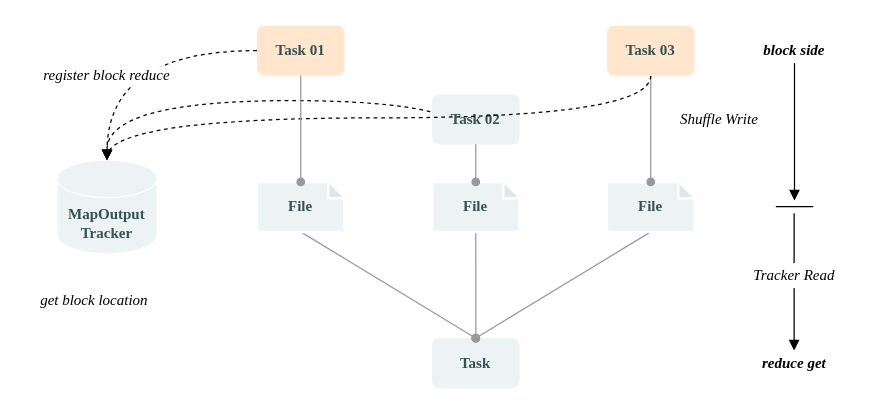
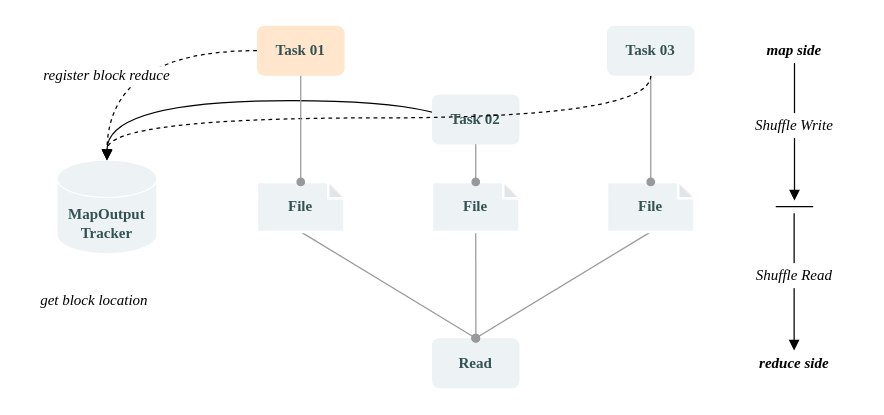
  <mxCell id="0" />
  <mxCell id="1" parent="0" />
  <mxCell id="2" value="&lt;b style=&quot;color: rgb(52 , 82 , 83) ; font-family: &amp;#34;tahoma&amp;#34;&quot;&gt;MapOutput&lt;br&gt;Tracker&lt;/b&gt;" style="shape=cylinder3;whiteSpace=wrap;html=1;boundedLbl=1;backgroundOutline=1;size=15;fontFamily=Verdana;fontColor=#FFFFFF;strokeColor=#FFFFFF;fillColor=#EDF2F4;" vertex="1" parent="1"><mxGeometry x="45" y="127.5" width="80" height="75" as="geometry" /></mxCell>
- <mxCell id="3" value="&lt;span style=&quot;color: rgb(52 , 82 , 83) ; font-family: &amp;#34;tahoma&amp;#34; ; font-weight: 700&quot;&gt;Task&lt;/span&gt;" style="rounded=1;whiteSpace=wrap;html=1;dashed=1;fontFamily=Verdana;fontColor=#FFFFFF;strokeColor=none;fillColor=#EDF2F4;" vertex="1" parent="1"><mxGeometry x="345" y="270" width="70" height="40" as="geometry" /></mxCell>
+ <mxCell id="3" value="&lt;span style=&quot;color: rgb(52 , 82 , 83) ; font-family: &amp;#34;tahoma&amp;#34; ; font-weight: 700&quot;&gt;Read&lt;/span&gt;" style="rounded=1;whiteSpace=wrap;html=1;dashed=1;fontFamily=Verdana;fontColor=#FFFFFF;strokeColor=none;fillColor=#EDF2F4;" vertex="1" parent="1"><mxGeometry x="345" y="270" width="70" height="40" as="geometry" /></mxCell>
  <mxCell id="4" style="edgeStyle=none;rounded=0;orthogonalLoop=1;jettySize=auto;html=1;exitX=0.5;exitY=1;exitDx=0;exitDy=0;exitPerimeter=0;entryX=0.5;entryY=0;entryDx=0;entryDy=0;fontFamily=Tahoma;fontColor=#FFFFFF;endArrow=oval;endFill=1;strokeColor=#999999;" edge="1" parent="1" source="5" target="3"><mxGeometry relative="1" as="geometry" /></mxCell>
  <mxCell id="5" value="&lt;b&gt;&lt;font color=&quot;#345253&quot;&gt;File&lt;/font&gt;&lt;/b&gt;" style="shape=note;whiteSpace=wrap;html=1;backgroundOutline=1;darkOpacity=0.05;fontFamily=Tahoma;fontColor=#FFFFFF;strokeColor=#FFFFFF;strokeWidth=2;fillColor=#EDF2F4;size=13;" vertex="1" parent="1"><mxGeometry x="205" y="145" width="70" height="40" as="geometry" /></mxCell>
  <mxCell id="6" style="edgeStyle=none;rounded=0;orthogonalLoop=1;jettySize=auto;html=1;exitX=0.5;exitY=1;exitDx=0;exitDy=0;exitPerimeter=0;fontFamily=Tahoma;fontColor=#FFFFFF;endArrow=oval;endFill=1;strokeColor=#999999;" edge="1" parent="1" source="7"><mxGeometry relative="1" as="geometry"><mxPoint x="380.103" y="270" as="targetPoint" /></mxGeometry></mxCell>
  <mxCell id="7" value="&lt;b&gt;&lt;font color=&quot;#345253&quot;&gt;File&lt;/font&gt;&lt;/b&gt;" style="shape=note;whiteSpace=wrap;html=1;backgroundOutline=1;darkOpacity=0.05;fontFamily=Tahoma;fontColor=#FFFFFF;strokeColor=#FFFFFF;strokeWidth=2;fillColor=#EDF2F4;size=13;" vertex="1" parent="1"><mxGeometry x="345" y="145" width="70" height="40" as="geometry" /></mxCell>
  <mxCell id="8" style="edgeStyle=none;rounded=0;orthogonalLoop=1;jettySize=auto;html=1;exitX=0.5;exitY=1;exitDx=0;exitDy=0;exitPerimeter=0;entryX=0.5;entryY=0;entryDx=0;entryDy=0;fontFamily=Tahoma;fontColor=#FFFFFF;endArrow=oval;endFill=1;strokeColor=#999999;" edge="1" parent="1" source="9" target="3"><mxGeometry relative="1" as="geometry" /></mxCell>
  <mxCell id="9" value="&lt;b&gt;&lt;font color=&quot;#345253&quot;&gt;File&lt;/font&gt;&lt;/b&gt;" style="shape=note;whiteSpace=wrap;html=1;backgroundOutline=1;darkOpacity=0.05;fontFamily=Tahoma;fontColor=#FFFFFF;strokeColor=#FFFFFF;strokeWidth=2;fillColor=#EDF2F4;size=13;" vertex="1" parent="1"><mxGeometry x="485" y="145" width="70" height="40" as="geometry" /></mxCell>
  <mxCell id="10" style="edgeStyle=orthogonalEdgeStyle;curved=1;rounded=0;orthogonalLoop=1;jettySize=auto;html=1;dashed=1;fontFamily=Tahoma;fontColor=#FFFFFF;endArrow=block;endFill=1;strokeColor=#000000;" edge="1" parent="1" source="11"><mxGeometry relative="1" as="geometry"><mxPoint x="85" y="128" as="targetPoint" /></mxGeometry></mxCell>
  <mxCell id="11" value="&lt;font color=&quot;#345253&quot;&gt;Task 01&lt;/font&gt;" style="rounded=1;whiteSpace=wrap;html=1;dashed=1;fontFamily=Tahoma;fontColor=#FFFFFF;strokeColor=none;fillColor=#ffe6cc;fontStyle=1;" vertex="1" parent="1"><mxGeometry x="205" y="20" width="70" height="40" as="geometry" /></mxCell>
  <mxCell id="12" style="edgeStyle=none;rounded=0;orthogonalLoop=1;jettySize=auto;html=1;entryX=0.5;entryY=0;entryDx=0;entryDy=0;entryPerimeter=0;fontFamily=Tahoma;fontColor=#FFFFFF;endArrow=oval;endFill=1;strokeColor=#999999;" edge="1" parent="1" source="14" target="7"><mxGeometry relative="1" as="geometry" /></mxCell>
- <mxCell id="13" style="edgeStyle=orthogonalEdgeStyle;curved=1;rounded=0;orthogonalLoop=1;jettySize=auto;html=1;entryX=0.5;entryY=0;entryDx=0;entryDy=0;entryPerimeter=0;dashed=1;fontFamily=Tahoma;fontColor=#FFFFFF;endArrow=block;endFill=1;strokeColor=#000000;exitX=0.5;exitY=1;exitDx=0;exitDy=0;" edge="1" parent="1" source="14" target="2"><mxGeometry relative="1" as="geometry"><Array as="points"><mxPoint x="380" y="80" /><mxPoint x="85" y="80" /></Array></mxGeometry></mxCell>
+ <mxCell id="13" style="edgeStyle=orthogonalEdgeStyle;curved=1;rounded=0;orthogonalLoop=1;jettySize=auto;html=1;entryX=0.5;entryY=0;entryDx=0;entryDy=0;entryPerimeter=0;dashed=0;fontFamily=Tahoma;fontColor=#FFFFFF;endArrow=block;endFill=1;strokeColor=#000000;exitX=0.5;exitY=1;exitDx=0;exitDy=0;" edge="1" parent="1" source="14" target="2"><mxGeometry relative="1" as="geometry"><Array as="points"><mxPoint x="380" y="80" /><mxPoint x="85" y="80" /></Array></mxGeometry></mxCell>
  <mxCell id="14" value="&lt;span style=&quot;color: rgb(52 , 82 , 83) ; font-family: &amp;#34;tahoma&amp;#34; ; font-weight: 700&quot;&gt;Task 02&lt;/span&gt;" style="rounded=1;whiteSpace=wrap;html=1;dashed=1;fontFamily=Verdana;fontColor=#FFFFFF;strokeColor=none;fillColor=#EDF2F4;" vertex="1" parent="1"><mxGeometry x="345" y="75" width="70" height="40" as="geometry" /></mxCell>
  <mxCell id="15" style="edgeStyle=none;rounded=0;orthogonalLoop=1;jettySize=auto;html=1;entryX=0.5;entryY=0;entryDx=0;entryDy=0;entryPerimeter=0;fontFamily=Tahoma;fontColor=#FFFFFF;endArrow=oval;endFill=1;strokeColor=#999999;" edge="1" parent="1" source="17" target="9"><mxGeometry relative="1" as="geometry" /></mxCell>
- <mxCell id="16" style="edgeStyle=orthogonalEdgeStyle;curved=1;rounded=0;orthogonalLoop=1;jettySize=auto;html=1;exitX=0.5;exitY=1;exitDx=0;exitDy=0;entryX=0.5;entryY=0;entryDx=0;entryDy=0;entryPerimeter=0;dashed=1;fontFamily=Tahoma;fontColor=#FFFFFF;endArrow=open;endFill=1;strokeColor=#000000;" edge="1" parent="1" source="17" target="2"><mxGeometry relative="1" as="geometry" /></mxCell>
- <mxCell id="17" value="&lt;span style=&quot;color: rgb(52 , 82 , 83) ; font-family: &amp;#34;tahoma&amp;#34; ; font-weight: 700&quot;&gt;Task 03&lt;/span&gt;" style="rounded=1;whiteSpace=wrap;html=1;dashed=1;fontFamily=Verdana;fontColor=#FFFFFF;strokeColor=none;fillColor=#ffe6cc;" vertex="1" parent="1"><mxGeometry x="485" y="20" width="70" height="40" as="geometry" /></mxCell>
+ <mxCell id="16" style="edgeStyle=orthogonalEdgeStyle;curved=1;rounded=0;orthogonalLoop=1;jettySize=auto;html=1;exitX=0.5;exitY=1;exitDx=0;exitDy=0;entryX=0.5;entryY=0;entryDx=0;entryDy=0;entryPerimeter=0;dashed=1;fontFamily=Tahoma;fontColor=#FFFFFF;endArrow=block;endFill=1;strokeColor=#000000;" edge="1" parent="1" source="17" target="2"><mxGeometry relative="1" as="geometry" /></mxCell>
+ <mxCell id="17" value="&lt;span style=&quot;color: rgb(52 , 82 , 83) ; font-family: &amp;#34;tahoma&amp;#34; ; font-weight: 700&quot;&gt;Task 03&lt;/span&gt;" style="rounded=1;whiteSpace=wrap;html=1;dashed=1;fontFamily=Verdana;fontColor=#FFFFFF;strokeColor=none;fillColor=#EDF2F4;" vertex="1" parent="1"><mxGeometry x="485" y="20" width="70" height="40" as="geometry" /></mxCell>
  <mxCell id="18" style="edgeStyle=none;rounded=0;orthogonalLoop=1;jettySize=auto;html=1;fontFamily=Tahoma;fontColor=#FFFFFF;endArrow=oval;endFill=1;strokeColor=#999999;" edge="1" parent="1" source="11" target="5"><mxGeometry relative="1" as="geometry" /></mxCell>
  <mxCell id="19" style="edgeStyle=orthogonalEdgeStyle;curved=1;rounded=0;orthogonalLoop=1;jettySize=auto;html=1;fontFamily=Tahoma;fontColor=#FFFFFF;endArrow=block;endFill=1;strokeColor=#000000;" edge="1" parent="1" source="20"><mxGeometry relative="1" as="geometry"><mxPoint x="635" y="160" as="targetPoint" /></mxGeometry></mxCell>
- <mxCell id="20" value="&lt;font color=&quot;#000000&quot;&gt;&lt;b&gt;&lt;i&gt;block side&lt;/i&gt;&lt;/b&gt;&lt;/font&gt;" style="text;html=1;strokeColor=none;fillColor=none;align=center;verticalAlign=middle;whiteSpace=wrap;rounded=0;fontFamily=Tahoma;fontColor=#FFFFFF;" vertex="1" parent="1"><mxGeometry x="585" y="30" width="100" height="20" as="geometry" /></mxCell>
- <mxCell id="21" value="&lt;font color=&quot;#000000&quot;&gt;&lt;b&gt;&lt;i&gt;reduce get&lt;/i&gt;&lt;/b&gt;&lt;/font&gt;" style="text;html=1;strokeColor=none;fillColor=none;align=center;verticalAlign=middle;whiteSpace=wrap;rounded=0;fontFamily=Tahoma;fontColor=#FFFFFF;" vertex="1" parent="1"><mxGeometry x="585" y="280" width="100" height="20" as="geometry" /></mxCell>
- <mxCell id="22" value="&lt;font color=&quot;#000000&quot;&gt;&lt;span style=&quot;font-weight: normal&quot;&gt;Shuffle Write&lt;/span&gt;&lt;/font&gt;" style="text;html=1;strokeColor=none;align=center;verticalAlign=middle;whiteSpace=wrap;rounded=0;fontFamily=Tahoma;fontColor=#FFFFFF;fontStyle=3;fillColor=#ffffff;" vertex="1" parent="1"><mxGeometry x="525" y="85" width="100" height="20" as="geometry" /></mxCell>
+ <mxCell id="20" value="&lt;font color=&quot;#000000&quot;&gt;&lt;b&gt;&lt;i&gt;map side&lt;/i&gt;&lt;/b&gt;&lt;/font&gt;" style="text;html=1;strokeColor=none;fillColor=none;align=center;verticalAlign=middle;whiteSpace=wrap;rounded=0;fontFamily=Tahoma;fontColor=#FFFFFF;" vertex="1" parent="1"><mxGeometry x="585" y="30" width="100" height="20" as="geometry" /></mxCell>
+ <mxCell id="21" value="&lt;font color=&quot;#000000&quot;&gt;&lt;b&gt;&lt;i&gt;reduce side&lt;/i&gt;&lt;/b&gt;&lt;/font&gt;" style="text;html=1;strokeColor=none;fillColor=none;align=center;verticalAlign=middle;whiteSpace=wrap;rounded=0;fontFamily=Tahoma;fontColor=#FFFFFF;" vertex="1" parent="1"><mxGeometry x="585" y="280" width="100" height="20" as="geometry" /></mxCell>
+ <mxCell id="22" value="&lt;font color=&quot;#000000&quot;&gt;&lt;span style=&quot;font-weight: normal&quot;&gt;Shuffle Write&lt;/span&gt;&lt;/font&gt;" style="text;html=1;strokeColor=none;align=center;verticalAlign=middle;whiteSpace=wrap;rounded=0;fontFamily=Tahoma;fontColor=#FFFFFF;fontStyle=3;fillColor=#ffffff;" vertex="1" parent="1"><mxGeometry x="585" y="90" width="100" height="20" as="geometry" /></mxCell>
  <mxCell id="23" value="&lt;font color=&quot;#000000&quot;&gt;get block location&lt;/font&gt;" style="text;html=1;strokeColor=none;fillColor=none;align=center;verticalAlign=middle;whiteSpace=wrap;rounded=0;fontFamily=Tahoma;fontColor=#FFFFFF;fontStyle=2;labelBackgroundColor=#ffffff;" vertex="1" parent="1"><mxGeometry x="25" y="230" width="100" height="20" as="geometry" /></mxCell>
  <mxCell id="24" value="&lt;font color=&quot;#000000&quot;&gt;register block reduce&lt;/font&gt;" style="text;html=1;strokeColor=none;fillColor=none;align=center;verticalAlign=middle;whiteSpace=wrap;rounded=0;fontFamily=Tahoma;fontColor=#FFFFFF;fontStyle=2;labelBackgroundColor=#ffffff;" vertex="1" parent="1"><mxGeometry x="20" y="50" width="130" height="20" as="geometry" /></mxCell>
  <mxCell id="25" value="" style="endArrow=none;html=1;fontFamily=Tahoma;fontColor=#FFFFFF;strokeColor=#000000;" edge="1" parent="1"><mxGeometry width="50" height="50" relative="1" as="geometry"><mxPoint x="620" y="164.71" as="sourcePoint" /><mxPoint x="650" y="164.71" as="targetPoint" /></mxGeometry></mxCell>
  <mxCell id="26" style="edgeStyle=orthogonalEdgeStyle;curved=1;rounded=0;orthogonalLoop=1;jettySize=auto;html=1;fontFamily=Tahoma;fontColor=#FFFFFF;endArrow=block;endFill=1;strokeColor=#000000;" edge="1" parent="1"><mxGeometry relative="1" as="geometry"><mxPoint x="634.71" y="280" as="targetPoint" /><mxPoint x="634.71" y="170" as="sourcePoint" /></mxGeometry></mxCell>
- <mxCell id="27" value="&lt;font color=&quot;#000000&quot;&gt;Tracker Read&lt;/font&gt;" style="text;html=1;strokeColor=none;align=center;verticalAlign=middle;whiteSpace=wrap;rounded=0;fontFamily=Tahoma;fontColor=#FFFFFF;fontStyle=2;fillColor=#ffffff;" vertex="1" parent="1"><mxGeometry x="585" y="210" width="100" height="20" as="geometry" /></mxCell>
+ <mxCell id="27" value="&lt;font color=&quot;#000000&quot;&gt;Shuffle Read&lt;/font&gt;" style="text;html=1;strokeColor=none;align=center;verticalAlign=middle;whiteSpace=wrap;rounded=0;fontFamily=Tahoma;fontColor=#FFFFFF;fontStyle=2;fillColor=#ffffff;" vertex="1" parent="1"><mxGeometry x="585" y="210" width="100" height="20" as="geometry" /></mxCell>
